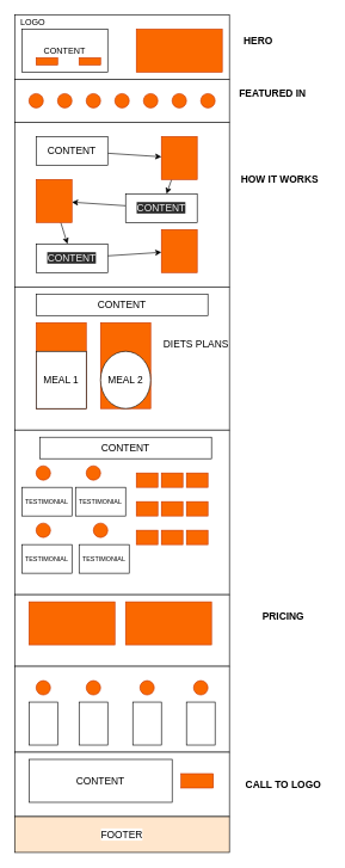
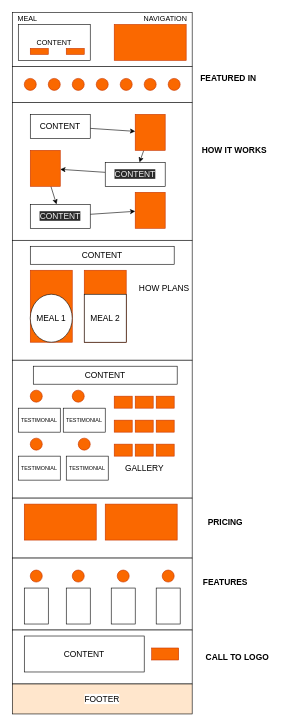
  <mxCell id="0" />
  <mxCell id="1" parent="0" />
  <mxCell id="2" value="" style="whiteSpace=wrap;html=1;" vertex="1" parent="1"><mxGeometry x="20" y="20" width="300" height="90" as="geometry" /></mxCell>
- <mxCell id="3" value="LOGO" style="text;html=1;resizable=0;autosize=1;align=center;verticalAlign=middle;points=[];fillColor=none;strokeColor=none;rounded=0;" vertex="1" parent="1"><mxGeometry x="20" y="20" width="50" height="20" as="geometry" /></mxCell>
+ <mxCell id="3" value="MEAL" style="text;html=1;resizable=0;autosize=1;align=center;verticalAlign=middle;points=[];fillColor=none;strokeColor=none;rounded=0;" vertex="1" parent="1"><mxGeometry x="20" y="20" width="50" height="20" as="geometry" /></mxCell>
+ <mxCell id="4" value="NAVIGATION" style="text;html=1;resizable=0;autosize=1;align=center;verticalAlign=middle;points=[];fillColor=none;strokeColor=none;rounded=0;" vertex="1" parent="1"><mxGeometry x="230" y="20" width="90" height="20" as="geometry" /></mxCell>
  <mxCell id="5" value="" style="whiteSpace=wrap;html=1;fillColor=#fa6800;fontColor=#000000;strokeColor=#C73500;" vertex="1" parent="1"><mxGeometry x="190" y="40" width="120" height="60" as="geometry" /></mxCell>
  <mxCell id="6" value="CONTENT" style="whiteSpace=wrap;html=1;" vertex="1" parent="1"><mxGeometry x="30" y="40" width="120" height="60" as="geometry" /></mxCell>
  <mxCell id="7" value="" style="whiteSpace=wrap;html=1;fillColor=#fa6800;fontColor=#000000;strokeColor=#C73500;" vertex="1" parent="1"><mxGeometry x="50" y="80" width="30" height="10" as="geometry" /></mxCell>
  <mxCell id="8" value="" style="whiteSpace=wrap;html=1;fillColor=#fa6800;fontColor=#000000;strokeColor=#C73500;" vertex="1" parent="1"><mxGeometry x="110" y="80" width="30" height="10" as="geometry" /></mxCell>
- <mxCell id="9" value="&lt;h2&gt;&lt;font style=&quot;font-size: 14px&quot;&gt;HERO&lt;/font&gt;&lt;/h2&gt;" style="text;html=1;resizable=0;autosize=1;align=center;verticalAlign=middle;points=[];fillColor=none;strokeColor=none;rounded=0;" vertex="1" parent="1"><mxGeometry x="330" y="30" width="60" height="50" as="geometry" /></mxCell>
  <mxCell id="10" value="" style="whiteSpace=wrap;html=1;fontSize=14;" vertex="1" parent="1"><mxGeometry x="20" y="110" width="300" height="60" as="geometry" /></mxCell>
  <mxCell id="11" value="" style="ellipse;whiteSpace=wrap;html=1;fontSize=14;fillColor=#fa6800;fontColor=#000000;strokeColor=#C73500;" vertex="1" parent="1"><mxGeometry x="40" y="130" width="20" height="20" as="geometry" /></mxCell>
  <mxCell id="12" value="" style="ellipse;whiteSpace=wrap;html=1;fontSize=14;fillColor=#fa6800;fontColor=#000000;strokeColor=#C73500;" vertex="1" parent="1"><mxGeometry x="80" y="130" width="20" height="20" as="geometry" /></mxCell>
  <mxCell id="13" value="" style="ellipse;whiteSpace=wrap;html=1;fontSize=14;fillColor=#fa6800;fontColor=#000000;strokeColor=#C73500;" vertex="1" parent="1"><mxGeometry x="120" y="130" width="20" height="20" as="geometry" /></mxCell>
  <mxCell id="14" value="" style="ellipse;whiteSpace=wrap;html=1;fontSize=14;fillColor=#fa6800;fontColor=#000000;strokeColor=#C73500;" vertex="1" parent="1"><mxGeometry x="160" y="130" width="20" height="20" as="geometry" /></mxCell>
  <mxCell id="15" value="" style="ellipse;whiteSpace=wrap;html=1;fontSize=14;fillColor=#fa6800;fontColor=#000000;strokeColor=#C73500;" vertex="1" parent="1"><mxGeometry x="200" y="130" width="20" height="20" as="geometry" /></mxCell>
  <mxCell id="16" value="" style="ellipse;whiteSpace=wrap;html=1;fontSize=14;fillColor=#fa6800;fontColor=#000000;strokeColor=#C73500;" vertex="1" parent="1"><mxGeometry x="240" y="130" width="20" height="20" as="geometry" /></mxCell>
  <mxCell id="17" value="" style="ellipse;whiteSpace=wrap;html=1;fontSize=14;fillColor=#fa6800;fontColor=#000000;strokeColor=#C73500;" vertex="1" parent="1"><mxGeometry x="280" y="130" width="20" height="20" as="geometry" /></mxCell>
  <mxCell id="18" value="" style="whiteSpace=wrap;html=1;fontSize=14;" vertex="1" parent="1"><mxGeometry x="20" y="170" width="300" height="230" as="geometry" /></mxCell>
  <mxCell id="19" value="" style="edgeStyle=none;html=1;fontSize=14;" edge="1" parent="1" source="20" target="27"><mxGeometry relative="1" as="geometry" /></mxCell>
  <mxCell id="20" value="" style="whiteSpace=wrap;html=1;fillColor=#fa6800;fontColor=#000000;strokeColor=#C73500;" vertex="1" parent="1"><mxGeometry x="225" y="190" width="50" height="60" as="geometry" /></mxCell>
  <mxCell id="21" value="" style="edgeStyle=none;html=1;fontSize=14;" edge="1" parent="1" source="22" target="29"><mxGeometry relative="1" as="geometry" /></mxCell>
  <mxCell id="22" value="" style="whiteSpace=wrap;html=1;fillColor=#fa6800;fontColor=#000000;strokeColor=#C73500;" vertex="1" parent="1"><mxGeometry x="50" y="250" width="50" height="60" as="geometry" /></mxCell>
  <mxCell id="23" value="" style="whiteSpace=wrap;html=1;fillColor=#fa6800;fontColor=#000000;strokeColor=#C73500;" vertex="1" parent="1"><mxGeometry x="225" y="320" width="50" height="60" as="geometry" /></mxCell>
  <mxCell id="24" value="" style="edgeStyle=none;html=1;fontSize=14;" edge="1" parent="1" source="25" target="20"><mxGeometry relative="1" as="geometry" /></mxCell>
  <mxCell id="25" value="CONTENT" style="whiteSpace=wrap;html=1;fontSize=14;" vertex="1" parent="1"><mxGeometry x="50" y="190" width="100" height="40" as="geometry" /></mxCell>
  <mxCell id="26" value="" style="edgeStyle=none;html=1;fontSize=14;" edge="1" parent="1" source="27" target="22"><mxGeometry relative="1" as="geometry" /></mxCell>
  <mxCell id="27" value="&#10;&#10;&lt;span style=&quot;color: rgb(240, 240, 240); font-family: helvetica; font-size: 14px; font-style: normal; font-weight: 400; letter-spacing: normal; text-align: center; text-indent: 0px; text-transform: none; word-spacing: 0px; background-color: rgb(42, 42, 42); display: inline; float: none;&quot;&gt;CONTENT&lt;/span&gt;&#10;&#10;" style="whiteSpace=wrap;html=1;fontSize=14;" vertex="1" parent="1"><mxGeometry x="175" y="270" width="100" height="40" as="geometry" /></mxCell>
  <mxCell id="28" value="" style="edgeStyle=none;html=1;fontSize=14;" edge="1" parent="1" source="29" target="23"><mxGeometry relative="1" as="geometry" /></mxCell>
  <mxCell id="29" value="&#10;&#10;&lt;span style=&quot;color: rgb(240, 240, 240); font-family: helvetica; font-size: 14px; font-style: normal; font-weight: 400; letter-spacing: normal; text-align: center; text-indent: 0px; text-transform: none; word-spacing: 0px; background-color: rgb(42, 42, 42); display: inline; float: none;&quot;&gt;CONTENT&lt;/span&gt;&#10;&#10;" style="whiteSpace=wrap;html=1;fontSize=14;" vertex="1" parent="1"><mxGeometry x="50" y="340" width="100" height="40" as="geometry" /></mxCell>
  <mxCell id="30" value="" style="whiteSpace=wrap;html=1;fontSize=14;" vertex="1" parent="1"><mxGeometry x="20" y="400" width="300" height="200" as="geometry" /></mxCell>
  <mxCell id="31" value="CONTENT" style="whiteSpace=wrap;html=1;fontSize=14;" vertex="1" parent="1"><mxGeometry x="50" y="410" width="240" height="30" as="geometry" /></mxCell>
  <mxCell id="32" value="" style="whiteSpace=wrap;html=1;fontSize=14;fillColor=#fa6800;fontColor=#000000;strokeColor=#C73500;" vertex="1" parent="1"><mxGeometry x="50" y="450" width="70" height="120" as="geometry" /></mxCell>
  <mxCell id="33" value="" style="whiteSpace=wrap;html=1;fontSize=14;fillColor=#fa6800;fontColor=#000000;strokeColor=#C73500;" vertex="1" parent="1"><mxGeometry x="140" y="450" width="70" height="120" as="geometry" /></mxCell>
- <mxCell id="34" value="MEAL 1" style="whiteSpace=wrap;html=1;fontSize=14;" vertex="1" parent="1"><mxGeometry x="50" y="490" width="70" height="80" as="geometry" /></mxCell>
- <mxCell id="35" value="MEAL 2" style="ellipse;whiteSpace=wrap;html=1;fontSize=14;" vertex="1" parent="1"><mxGeometry x="140" y="490" width="70" height="80" as="geometry" /></mxCell>
- <mxCell id="36" value="DIETS PLANS&amp;nbsp;" style="text;html=1;resizable=0;autosize=1;align=center;verticalAlign=middle;points=[];fillColor=none;strokeColor=none;rounded=0;fontSize=14;" vertex="1" parent="1"><mxGeometry x="220" y="470" width="110" height="20" as="geometry" /></mxCell>
+ <mxCell id="34" value="MEAL 1" style="ellipse;whiteSpace=wrap;html=1;fontSize=14;" vertex="1" parent="1"><mxGeometry x="50" y="490" width="70" height="80" as="geometry" /></mxCell>
+ <mxCell id="35" value="MEAL 2" style="whiteSpace=wrap;html=1;fontSize=14;" vertex="1" parent="1"><mxGeometry x="140" y="490" width="70" height="80" as="geometry" /></mxCell>
+ <mxCell id="36" value="HOW PLANS&amp;nbsp;" style="text;html=1;resizable=0;autosize=1;align=center;verticalAlign=middle;points=[];fillColor=none;strokeColor=none;rounded=0;fontSize=14;" vertex="1" parent="1"><mxGeometry x="220" y="470" width="110" height="20" as="geometry" /></mxCell>
  <mxCell id="37" value="" style="whiteSpace=wrap;html=1;fontSize=14;" vertex="1" parent="1"><mxGeometry x="20" y="600" width="300" height="230" as="geometry" /></mxCell>
  <mxCell id="38" value="CONTENT" style="whiteSpace=wrap;html=1;fontSize=14;" vertex="1" parent="1"><mxGeometry x="55" y="610" width="240" height="30" as="geometry" /></mxCell>
  <mxCell id="39" value="" style="whiteSpace=wrap;html=1;fontSize=14;fillColor=#fa6800;fontColor=#000000;strokeColor=#C73500;" vertex="1" parent="1"><mxGeometry x="190" y="660" width="30" height="20" as="geometry" /></mxCell>
  <mxCell id="40" value="" style="whiteSpace=wrap;html=1;fontSize=14;fillColor=#fa6800;fontColor=#000000;strokeColor=#C73500;" vertex="1" parent="1"><mxGeometry x="225" y="660" width="30" height="20" as="geometry" /></mxCell>
  <mxCell id="41" value="" style="whiteSpace=wrap;html=1;fontSize=14;fillColor=#fa6800;fontColor=#000000;strokeColor=#C73500;" vertex="1" parent="1"><mxGeometry x="260" y="660" width="30" height="20" as="geometry" /></mxCell>
  <mxCell id="42" value="" style="whiteSpace=wrap;html=1;fontSize=14;fillColor=#fa6800;fontColor=#000000;strokeColor=#C73500;" vertex="1" parent="1"><mxGeometry x="190" y="700" width="30" height="20" as="geometry" /></mxCell>
  <mxCell id="43" value="" style="whiteSpace=wrap;html=1;fontSize=14;fillColor=#fa6800;fontColor=#000000;strokeColor=#C73500;" vertex="1" parent="1"><mxGeometry x="225" y="700" width="30" height="20" as="geometry" /></mxCell>
  <mxCell id="44" value="" style="whiteSpace=wrap;html=1;fontSize=14;fillColor=#fa6800;fontColor=#000000;strokeColor=#C73500;" vertex="1" parent="1"><mxGeometry x="260" y="700" width="30" height="20" as="geometry" /></mxCell>
  <mxCell id="45" value="" style="whiteSpace=wrap;html=1;fontSize=14;fillColor=#fa6800;fontColor=#000000;strokeColor=#C73500;" vertex="1" parent="1"><mxGeometry x="190" y="740" width="30" height="20" as="geometry" /></mxCell>
  <mxCell id="46" value="" style="whiteSpace=wrap;html=1;fontSize=14;fillColor=#fa6800;fontColor=#000000;strokeColor=#C73500;" vertex="1" parent="1"><mxGeometry x="225" y="740" width="30" height="20" as="geometry" /></mxCell>
  <mxCell id="47" value="" style="whiteSpace=wrap;html=1;fontSize=14;fillColor=#fa6800;fontColor=#000000;strokeColor=#C73500;" vertex="1" parent="1"><mxGeometry x="260" y="740" width="30" height="20" as="geometry" /></mxCell>
  <mxCell id="48" value="TESTIMONIAL" style="whiteSpace=wrap;html=1;fontSize=9;labelBackgroundColor=default;" vertex="1" parent="1"><mxGeometry x="30" y="680" width="70" height="40" as="geometry" /></mxCell>
  <mxCell id="49" value="TESTIMONIAL" style="whiteSpace=wrap;html=1;fontSize=9;" vertex="1" parent="1"><mxGeometry x="105" y="680" width="70" height="40" as="geometry" /></mxCell>
  <mxCell id="50" value="TESTIMONIAL" style="whiteSpace=wrap;html=1;fontSize=9;" vertex="1" parent="1"><mxGeometry x="30" y="760" width="70" height="40" as="geometry" /></mxCell>
  <mxCell id="51" value="TESTIMONIAL" style="whiteSpace=wrap;html=1;fontSize=9;" vertex="1" parent="1"><mxGeometry x="110" y="760" width="70" height="40" as="geometry" /></mxCell>
  <mxCell id="52" value="" style="ellipse;whiteSpace=wrap;html=1;fontSize=14;fillColor=#fa6800;fontColor=#000000;strokeColor=#C73500;" vertex="1" parent="1"><mxGeometry x="50" y="650" width="20" height="20" as="geometry" /></mxCell>
  <mxCell id="53" value="" style="ellipse;whiteSpace=wrap;html=1;fontSize=14;fillColor=#fa6800;fontColor=#000000;strokeColor=#C73500;" vertex="1" parent="1"><mxGeometry x="120" y="650" width="20" height="20" as="geometry" /></mxCell>
  <mxCell id="54" value="" style="ellipse;whiteSpace=wrap;html=1;fontSize=14;fillColor=#fa6800;fontColor=#000000;strokeColor=#C73500;" vertex="1" parent="1"><mxGeometry x="50" y="730" width="20" height="20" as="geometry" /></mxCell>
  <mxCell id="55" value="" style="ellipse;whiteSpace=wrap;html=1;fontSize=14;fillColor=#fa6800;fontColor=#000000;strokeColor=#C73500;" vertex="1" parent="1"><mxGeometry x="130" y="730" width="20" height="20" as="geometry" /></mxCell>
+ <mxCell id="56" value="&lt;font style=&quot;font-size: 14px&quot;&gt;GALLERY&lt;/font&gt;" style="text;html=1;resizable=0;autosize=1;align=center;verticalAlign=middle;points=[];fillColor=none;strokeColor=none;rounded=0;labelBackgroundColor=default;fontSize=9;" vertex="1" parent="1"><mxGeometry x="200" y="770" width="80" height="20" as="geometry" /></mxCell>
  <mxCell id="57" value="" style="whiteSpace=wrap;html=1;labelBackgroundColor=default;fontSize=14;" vertex="1" parent="1"><mxGeometry x="20" y="830" width="300" height="100" as="geometry" /></mxCell>
  <mxCell id="58" value="" style="whiteSpace=wrap;html=1;labelBackgroundColor=default;fontSize=14;fillColor=#fa6800;fontColor=#000000;strokeColor=#C73500;" vertex="1" parent="1"><mxGeometry x="40" y="840" width="120" height="60" as="geometry" /></mxCell>
  <mxCell id="59" value="" style="whiteSpace=wrap;html=1;labelBackgroundColor=default;fontSize=14;fillColor=#fa6800;fontColor=#000000;strokeColor=#C73500;" vertex="1" parent="1"><mxGeometry x="175" y="840" width="120" height="60" as="geometry" /></mxCell>
- <mxCell id="60" value="&lt;b&gt;PRICING&lt;/b&gt;" style="text;html=1;align=center;verticalAlign=middle;resizable=0;points=[];autosize=1;strokeColor=none;fillColor=none;fontSize=14;" vertex="1" parent="1"><mxGeometry x="360" y="850" width="70" height="20" as="geometry" /></mxCell>
+ <mxCell id="60" value="&lt;b&gt;PRICING&lt;/b&gt;" style="text;html=1;align=center;verticalAlign=middle;resizable=0;points=[];autosize=1;strokeColor=none;fillColor=none;fontSize=14;" vertex="1" parent="1"><mxGeometry x="340" y="860" width="70" height="20" as="geometry" /></mxCell>
  <mxCell id="61" value="" style="whiteSpace=wrap;html=1;labelBackgroundColor=default;fontSize=14;" vertex="1" parent="1"><mxGeometry x="20" y="930" width="300" height="120" as="geometry" /></mxCell>
  <mxCell id="62" value="" style="ellipse;whiteSpace=wrap;html=1;fontSize=14;fillColor=#fa6800;fontColor=#000000;strokeColor=#C73500;" vertex="1" parent="1"><mxGeometry x="50" y="950" width="20" height="20" as="geometry" /></mxCell>
  <mxCell id="63" value="" style="ellipse;whiteSpace=wrap;html=1;fontSize=14;fillColor=#fa6800;fontColor=#000000;strokeColor=#C73500;" vertex="1" parent="1"><mxGeometry x="120" y="950" width="20" height="20" as="geometry" /></mxCell>
  <mxCell id="64" value="" style="ellipse;whiteSpace=wrap;html=1;fontSize=14;fillColor=#fa6800;fontColor=#000000;strokeColor=#C73500;" vertex="1" parent="1"><mxGeometry x="195" y="950" width="20" height="20" as="geometry" /></mxCell>
  <mxCell id="65" value="" style="ellipse;whiteSpace=wrap;html=1;fontSize=14;fillColor=#fa6800;fontColor=#000000;strokeColor=#C73500;" vertex="1" parent="1"><mxGeometry x="270" y="950" width="20" height="20" as="geometry" /></mxCell>
  <mxCell id="66" value="" style="whiteSpace=wrap;html=1;labelBackgroundColor=default;fontSize=14;" vertex="1" parent="1"><mxGeometry x="40" y="980" width="40" height="60" as="geometry" /></mxCell>
  <mxCell id="67" value="" style="whiteSpace=wrap;html=1;labelBackgroundColor=default;fontSize=14;" vertex="1" parent="1"><mxGeometry x="110" y="980" width="40" height="60" as="geometry" /></mxCell>
  <mxCell id="68" value="" style="whiteSpace=wrap;html=1;labelBackgroundColor=default;fontSize=14;" vertex="1" parent="1"><mxGeometry x="185" y="980" width="40" height="60" as="geometry" /></mxCell>
  <mxCell id="69" value="" style="whiteSpace=wrap;html=1;labelBackgroundColor=default;fontSize=14;" vertex="1" parent="1"><mxGeometry x="260" y="980" width="40" height="60" as="geometry" /></mxCell>
+ <mxCell id="70" value="&lt;b&gt;FEATURES&lt;/b&gt;" style="text;html=1;align=center;verticalAlign=middle;resizable=0;points=[];autosize=1;strokeColor=none;fillColor=none;fontSize=14;" vertex="1" parent="1"><mxGeometry x="330" y="960" width="90" height="20" as="geometry" /></mxCell>
  <mxCell id="71" value="" style="whiteSpace=wrap;html=1;labelBackgroundColor=default;fontSize=14;" vertex="1" parent="1"><mxGeometry x="20" y="1050" width="300" height="90" as="geometry" /></mxCell>
  <mxCell id="72" value="CONTENT" style="whiteSpace=wrap;html=1;labelBackgroundColor=default;fontSize=14;" vertex="1" parent="1"><mxGeometry x="40" y="1060" width="200" height="60" as="geometry" /></mxCell>
  <mxCell id="73" value="" style="whiteSpace=wrap;html=1;labelBackgroundColor=default;fontSize=14;fillColor=#fa6800;fontColor=#000000;strokeColor=#C73500;" vertex="1" parent="1"><mxGeometry x="252.5" y="1080" width="45" height="20" as="geometry" /></mxCell>
  <mxCell id="74" value="&lt;b&gt;CALL TO LOGO&lt;/b&gt;" style="text;html=1;align=center;verticalAlign=middle;resizable=0;points=[];autosize=1;strokeColor=none;fillColor=none;fontSize=14;" vertex="1" parent="1"><mxGeometry x="330" y="1085" width="130" height="20" as="geometry" /></mxCell>
  <mxCell id="75" value="FOOTER" style="whiteSpace=wrap;html=1;labelBackgroundColor=default;fontSize=14;fillColor=#ffe6cc;" vertex="1" parent="1"><mxGeometry x="20" y="1140" width="300" height="50" as="geometry" /></mxCell>
  <mxCell id="76" value="&lt;b&gt;HOW IT WORKS&lt;/b&gt;" style="text;html=1;align=center;verticalAlign=middle;resizable=0;points=[];autosize=1;strokeColor=none;fillColor=none;fontSize=14;" vertex="1" parent="1"><mxGeometry x="330" y="240" width="120" height="20" as="geometry" /></mxCell>
  <mxCell id="77" value="&lt;b&gt;FEATURED IN&lt;/b&gt;" style="text;html=1;align=center;verticalAlign=middle;resizable=0;points=[];autosize=1;strokeColor=none;fillColor=none;fontSize=14;" vertex="1" parent="1"><mxGeometry x="325" y="120" width="110" height="20" as="geometry" /></mxCell>
